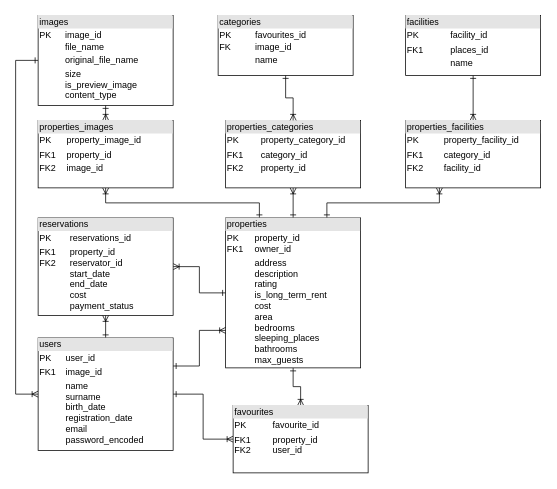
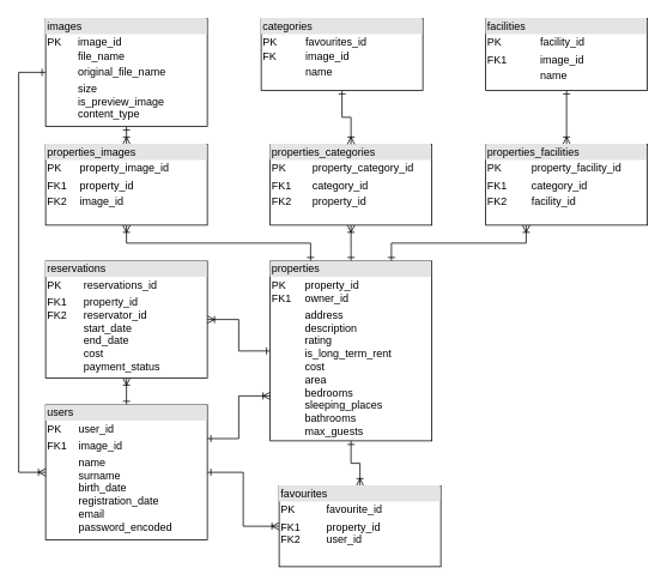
  <mxCell id="0" />
  <mxCell id="1" parent="0" />
  <mxCell id="2" style="edgeStyle=orthogonalEdgeStyle;rounded=0;orthogonalLoop=1;jettySize=auto;html=1;exitX=0.5;exitY=1;exitDx=0;exitDy=0;entryX=0.5;entryY=0;entryDx=0;entryDy=0;strokeColor=default;align=center;verticalAlign=middle;fontFamily=Helvetica;fontSize=11;fontColor=default;labelBackgroundColor=default;startArrow=ERone;startFill=0;endArrow=ERoneToMany;endFill=0;" edge="1" parent="1" source="7" target="18"><mxGeometry relative="1" as="geometry" /></mxCell>
  <mxCell id="3" style="edgeStyle=orthogonalEdgeStyle;rounded=0;orthogonalLoop=1;jettySize=auto;html=1;exitX=0;exitY=0.5;exitDx=0;exitDy=0;entryX=1;entryY=0.5;entryDx=0;entryDy=0;strokeColor=default;align=center;verticalAlign=middle;fontFamily=Helvetica;fontSize=11;fontColor=default;labelBackgroundColor=default;startArrow=ERone;startFill=0;endArrow=ERoneToMany;endFill=0;" edge="1" parent="1" source="7" target="22"><mxGeometry relative="1" as="geometry" /></mxCell>
  <mxCell id="4" style="edgeStyle=orthogonalEdgeStyle;rounded=0;orthogonalLoop=1;jettySize=auto;html=1;exitX=0.5;exitY=0;exitDx=0;exitDy=0;entryX=0.5;entryY=1;entryDx=0;entryDy=0;strokeColor=default;align=center;verticalAlign=middle;fontFamily=Helvetica;fontSize=11;fontColor=default;labelBackgroundColor=default;startArrow=ERone;startFill=0;endArrow=ERoneToMany;endFill=0;" edge="1" parent="1" source="7" target="17"><mxGeometry relative="1" as="geometry" /></mxCell>
  <mxCell id="5" style="edgeStyle=orthogonalEdgeStyle;rounded=0;orthogonalLoop=1;jettySize=auto;html=1;exitX=0.75;exitY=0;exitDx=0;exitDy=0;entryX=0.25;entryY=1;entryDx=0;entryDy=0;strokeColor=default;align=center;verticalAlign=middle;fontFamily=Helvetica;fontSize=11;fontColor=default;labelBackgroundColor=default;startArrow=ERone;startFill=0;endArrow=ERoneToMany;endFill=0;" edge="1" parent="1" source="7" target="23"><mxGeometry relative="1" as="geometry" /></mxCell>
  <mxCell id="6" style="edgeStyle=orthogonalEdgeStyle;rounded=0;orthogonalLoop=1;jettySize=auto;html=1;exitX=0.25;exitY=0;exitDx=0;exitDy=0;entryX=0.5;entryY=1;entryDx=0;entryDy=0;strokeColor=default;align=center;verticalAlign=middle;fontFamily=Helvetica;fontSize=11;fontColor=default;labelBackgroundColor=default;startArrow=ERone;startFill=0;endArrow=ERoneToMany;endFill=0;" edge="1" parent="1" source="7" target="19"><mxGeometry relative="1" as="geometry" /></mxCell>
  <mxCell id="7" value="&lt;div style=&quot;box-sizing: border-box; width: 100%; background: rgb(228, 228, 228); padding: 2px;&quot;&gt;properties&lt;/div&gt;&lt;table style=&quot;width:100%;font-size:1em;&quot; cellpadding=&quot;2&quot; cellspacing=&quot;0&quot;&gt;&lt;tbody&gt;&lt;tr&gt;&lt;td&gt;PK&lt;br&gt;FK1&lt;/td&gt;&lt;td&gt;property_id&lt;br&gt;owner_id&lt;/td&gt;&lt;/tr&gt;&lt;tr&gt;&lt;td&gt;&lt;br&gt;&lt;/td&gt;&lt;td&gt;address&lt;br&gt;description&lt;br&gt;rating&lt;br&gt;is_long_term_rent&lt;br&gt;cost&lt;br&gt;area&lt;br&gt;bedrooms&lt;br&gt;sleeping_places&lt;br&gt;bathrooms&lt;br&gt;max_guests&lt;/td&gt;&lt;/tr&gt;&lt;/tbody&gt;&lt;/table&gt;" style="verticalAlign=top;align=left;overflow=fill;html=1;whiteSpace=wrap;" vertex="1" parent="1"><mxGeometry x="300" y="290" width="180" height="200" as="geometry" /></mxCell>
  <mxCell id="8" style="edgeStyle=orthogonalEdgeStyle;rounded=0;orthogonalLoop=1;jettySize=auto;html=1;exitX=0.5;exitY=1;exitDx=0;exitDy=0;entryX=0.5;entryY=0;entryDx=0;entryDy=0;strokeColor=default;align=center;verticalAlign=middle;fontFamily=Helvetica;fontSize=11;fontColor=default;labelBackgroundColor=default;startArrow=ERone;startFill=0;endArrow=ERoneToMany;endFill=0;" edge="1" parent="1" source="9" target="23"><mxGeometry relative="1" as="geometry" /></mxCell>
- <mxCell id="9" value="&lt;div style=&quot;box-sizing: border-box; width: 100%; background: rgb(228, 228, 228); padding: 2px;&quot;&gt;facilities&lt;/div&gt;&lt;table style=&quot;width:100%;font-size:1em;&quot; cellpadding=&quot;2&quot; cellspacing=&quot;0&quot;&gt;&lt;tbody&gt;&lt;tr&gt;&lt;td&gt;PK&lt;/td&gt;&lt;td&gt;facility_id&lt;br&gt;&lt;/td&gt;&lt;/tr&gt;&lt;tr&gt;&lt;td&gt;FK1&lt;/td&gt;&lt;td&gt;places_id&lt;/td&gt;&lt;/tr&gt;&lt;tr&gt;&lt;td&gt;&lt;/td&gt;&lt;td&gt;name&lt;/td&gt;&lt;/tr&gt;&lt;/tbody&gt;&lt;/table&gt;" style="verticalAlign=top;align=left;overflow=fill;html=1;whiteSpace=wrap;" vertex="1" parent="1"><mxGeometry x="540" y="20" width="180" height="80" as="geometry" /></mxCell>
+ <mxCell id="9" value="&lt;div style=&quot;box-sizing: border-box; width: 100%; background: rgb(228, 228, 228); padding: 2px;&quot;&gt;facilities&lt;/div&gt;&lt;table style=&quot;width:100%;font-size:1em;&quot; cellpadding=&quot;2&quot; cellspacing=&quot;0&quot;&gt;&lt;tbody&gt;&lt;tr&gt;&lt;td&gt;PK&lt;/td&gt;&lt;td&gt;facility_id&lt;br&gt;&lt;/td&gt;&lt;/tr&gt;&lt;tr&gt;&lt;td&gt;FK1&lt;/td&gt;&lt;td&gt;image_id&lt;/td&gt;&lt;/tr&gt;&lt;tr&gt;&lt;td&gt;&lt;/td&gt;&lt;td&gt;name&lt;/td&gt;&lt;/tr&gt;&lt;/tbody&gt;&lt;/table&gt;" style="verticalAlign=top;align=left;overflow=fill;html=1;whiteSpace=wrap;" vertex="1" parent="1"><mxGeometry x="540" y="20" width="180" height="80" as="geometry" /></mxCell>
  <mxCell id="10" style="edgeStyle=orthogonalEdgeStyle;rounded=0;orthogonalLoop=1;jettySize=auto;html=1;exitX=1;exitY=0.5;exitDx=0;exitDy=0;entryX=0;entryY=0.5;entryDx=0;entryDy=0;strokeColor=default;align=center;verticalAlign=middle;fontFamily=Helvetica;fontSize=11;fontColor=default;labelBackgroundColor=default;startArrow=ERone;startFill=0;endArrow=ERoneToMany;endFill=0;" edge="1" parent="1" source="13" target="18"><mxGeometry relative="1" as="geometry" /></mxCell>
  <mxCell id="11" style="edgeStyle=orthogonalEdgeStyle;rounded=0;orthogonalLoop=1;jettySize=auto;html=1;exitX=0.5;exitY=0;exitDx=0;exitDy=0;entryX=0.5;entryY=1;entryDx=0;entryDy=0;strokeColor=default;align=center;verticalAlign=middle;fontFamily=Helvetica;fontSize=11;fontColor=default;labelBackgroundColor=default;startArrow=ERone;startFill=0;endArrow=ERoneToMany;endFill=0;" edge="1" parent="1" source="13" target="22"><mxGeometry relative="1" as="geometry" /></mxCell>
  <mxCell id="12" style="edgeStyle=orthogonalEdgeStyle;rounded=0;orthogonalLoop=1;jettySize=auto;html=1;exitX=1;exitY=0.25;exitDx=0;exitDy=0;entryX=0;entryY=0.75;entryDx=0;entryDy=0;strokeColor=default;align=center;verticalAlign=middle;fontFamily=Helvetica;fontSize=11;fontColor=default;labelBackgroundColor=default;startArrow=ERone;startFill=0;endArrow=ERoneToMany;endFill=0;" edge="1" parent="1" source="13" target="7"><mxGeometry relative="1" as="geometry" /></mxCell>
  <mxCell id="13" value="&lt;div style=&quot;box-sizing: border-box; width: 100%; background: rgb(228, 228, 228); padding: 2px;&quot;&gt;users&lt;/div&gt;&lt;table style=&quot;width:100%;font-size:1em;&quot; cellpadding=&quot;2&quot; cellspacing=&quot;0&quot;&gt;&lt;tbody&gt;&lt;tr&gt;&lt;td&gt;PK&lt;/td&gt;&lt;td&gt;user_id&lt;/td&gt;&lt;/tr&gt;&lt;tr&gt;&lt;td&gt;FK1&lt;/td&gt;&lt;td&gt;image_id&lt;/td&gt;&lt;/tr&gt;&lt;tr&gt;&lt;td&gt;&lt;/td&gt;&lt;td&gt;name&lt;br&gt;surname&lt;br&gt;birth_date&lt;br&gt;registration_date&lt;br&gt;email&lt;br&gt;password_encoded&lt;br&gt;&lt;br&gt;&lt;/td&gt;&lt;/tr&gt;&lt;/tbody&gt;&lt;/table&gt;" style="verticalAlign=top;align=left;overflow=fill;html=1;whiteSpace=wrap;" vertex="1" parent="1"><mxGeometry x="50" y="450" width="180" height="150" as="geometry" /></mxCell>
  <mxCell id="14" style="edgeStyle=orthogonalEdgeStyle;rounded=0;orthogonalLoop=1;jettySize=auto;html=1;exitX=0.5;exitY=1;exitDx=0;exitDy=0;entryX=0.5;entryY=0;entryDx=0;entryDy=0;strokeColor=default;align=center;verticalAlign=middle;fontFamily=Helvetica;fontSize=11;fontColor=default;labelBackgroundColor=default;startArrow=ERone;startFill=0;endArrow=ERoneToMany;endFill=0;" edge="1" parent="1" source="16" target="19"><mxGeometry relative="1" as="geometry" /></mxCell>
  <mxCell id="15" style="edgeStyle=orthogonalEdgeStyle;rounded=0;orthogonalLoop=1;jettySize=auto;html=1;exitX=0;exitY=0.5;exitDx=0;exitDy=0;entryX=0;entryY=0.5;entryDx=0;entryDy=0;strokeColor=default;align=center;verticalAlign=middle;fontFamily=Helvetica;fontSize=11;fontColor=default;labelBackgroundColor=default;startArrow=ERone;startFill=0;endArrow=ERoneToMany;endFill=0;" edge="1" parent="1" source="16" target="13"><mxGeometry relative="1" as="geometry"><Array as="points"><mxPoint x="20" y="80" /><mxPoint x="20" y="525" /></Array></mxGeometry></mxCell>
  <mxCell id="16" value="&lt;div style=&quot;box-sizing: border-box; width: 100%; background: rgb(228, 228, 228); padding: 2px;&quot;&gt;images&lt;/div&gt;&lt;table style=&quot;width:100%;font-size:1em;&quot; cellpadding=&quot;2&quot; cellspacing=&quot;0&quot;&gt;&lt;tbody&gt;&lt;tr&gt;&lt;td&gt;PK&lt;br&gt;&amp;nbsp; &amp;nbsp; &amp;nbsp;&amp;nbsp;&lt;/td&gt;&lt;td&gt;image_id&lt;br&gt;file_name&lt;/td&gt;&lt;/tr&gt;&lt;tr&gt;&lt;td&gt;&lt;/td&gt;&lt;td&gt;original_file_name&lt;/td&gt;&lt;/tr&gt;&lt;tr&gt;&lt;td&gt;&lt;/td&gt;&lt;td&gt;size&lt;br&gt;is_preview_image&lt;br&gt;content_type&lt;/td&gt;&lt;/tr&gt;&lt;/tbody&gt;&lt;/table&gt;" style="verticalAlign=top;align=left;overflow=fill;html=1;whiteSpace=wrap;" vertex="1" parent="1"><mxGeometry x="50" y="20" width="180" height="120" as="geometry" /></mxCell>
  <mxCell id="17" value="&lt;div style=&quot;box-sizing: border-box; width: 100%; background: rgb(228, 228, 228); padding: 2px;&quot;&gt;properties_c&lt;span style=&quot;background-color: light-dark(rgb(228, 228, 228), rgb(41, 41, 41)); color: light-dark(rgb(0, 0, 0), rgb(255, 255, 255));&quot;&gt;ategories&lt;/span&gt;&lt;/div&gt;&lt;table style=&quot;width:100%;font-size:1em;&quot; cellpadding=&quot;2&quot; cellspacing=&quot;0&quot;&gt;&lt;tbody&gt;&lt;tr&gt;&lt;td&gt;PK&lt;/td&gt;&lt;td&gt;property_category_id&lt;br&gt;&lt;/td&gt;&lt;/tr&gt;&lt;tr&gt;&lt;td&gt;FK1&lt;/td&gt;&lt;td&gt;category_id&lt;/td&gt;&lt;/tr&gt;&lt;tr&gt;&lt;td&gt;FK2&amp;nbsp; &amp;nbsp;&amp;nbsp;&lt;/td&gt;&lt;td&gt;property_id&lt;/td&gt;&lt;/tr&gt;&lt;/tbody&gt;&lt;/table&gt;" style="verticalAlign=top;align=left;overflow=fill;html=1;whiteSpace=wrap;" vertex="1" parent="1"><mxGeometry x="300" y="160" width="180" height="90" as="geometry" /></mxCell>
  <mxCell id="18" value="&lt;div style=&quot;box-sizing: border-box; width: 100%; background: rgb(228, 228, 228); padding: 2px;&quot;&gt;favourites&lt;/div&gt;&lt;table style=&quot;width:100%;font-size:1em;&quot; cellpadding=&quot;2&quot; cellspacing=&quot;0&quot;&gt;&lt;tbody&gt;&lt;tr&gt;&lt;td&gt;PK&lt;/td&gt;&lt;td&gt;favourite_id&lt;/td&gt;&lt;/tr&gt;&lt;tr&gt;&lt;td&gt;FK1&lt;br&gt;FK2&lt;/td&gt;&lt;td&gt;property_id&lt;br&gt;user_id&lt;/td&gt;&lt;/tr&gt;&lt;/tbody&gt;&lt;/table&gt;" style="verticalAlign=top;align=left;overflow=fill;html=1;whiteSpace=wrap;" vertex="1" parent="1"><mxGeometry x="310" y="540" width="180" height="90" as="geometry" /></mxCell>
  <mxCell id="19" value="&lt;div style=&quot;box-sizing: border-box; width: 100%; background: rgb(228, 228, 228); padding: 2px;&quot;&gt;properties_images&lt;/div&gt;&lt;table style=&quot;width:100%;font-size:1em;&quot; cellpadding=&quot;2&quot; cellspacing=&quot;0&quot;&gt;&lt;tbody&gt;&lt;tr&gt;&lt;td&gt;PK&lt;/td&gt;&lt;td&gt;property_image_id&lt;/td&gt;&lt;/tr&gt;&lt;tr&gt;&lt;td&gt;FK1&lt;/td&gt;&lt;td&gt;property_id&lt;/td&gt;&lt;/tr&gt;&lt;tr&gt;&lt;td&gt;FK2&lt;/td&gt;&lt;td&gt;image_id&lt;br&gt;&lt;/td&gt;&lt;/tr&gt;&lt;/tbody&gt;&lt;/table&gt;" style="verticalAlign=top;align=left;overflow=fill;html=1;whiteSpace=wrap;" vertex="1" parent="1"><mxGeometry x="50" y="160" width="180" height="90" as="geometry" /></mxCell>
  <mxCell id="20" style="edgeStyle=orthogonalEdgeStyle;rounded=0;orthogonalLoop=1;jettySize=auto;html=1;exitX=0.5;exitY=1;exitDx=0;exitDy=0;entryX=0.5;entryY=0;entryDx=0;entryDy=0;strokeColor=default;align=center;verticalAlign=middle;fontFamily=Helvetica;fontSize=11;fontColor=default;labelBackgroundColor=default;startArrow=ERone;startFill=0;endArrow=ERoneToMany;endFill=0;" edge="1" parent="1" source="21" target="17"><mxGeometry relative="1" as="geometry" /></mxCell>
  <mxCell id="21" value="&lt;div style=&quot;box-sizing: border-box; width: 100%; background: rgb(228, 228, 228); padding: 2px;&quot;&gt;categories&lt;/div&gt;&lt;table style=&quot;width:100%;font-size:1em;&quot; cellpadding=&quot;2&quot; cellspacing=&quot;0&quot;&gt;&lt;tbody&gt;&lt;tr&gt;&lt;td&gt;PK&lt;br&gt;FK&amp;nbsp;&amp;nbsp;&lt;/td&gt;&lt;td&gt;favourites_id&lt;br&gt;image_id&lt;/td&gt;&lt;/tr&gt;&lt;tr&gt;&lt;td&gt;&lt;/td&gt;&lt;td&gt;name&lt;/td&gt;&lt;/tr&gt;&lt;tr&gt;&lt;td&gt;&lt;/td&gt;&lt;td&gt;&lt;br&gt;&lt;/td&gt;&lt;/tr&gt;&lt;/tbody&gt;&lt;/table&gt;" style="verticalAlign=top;align=left;overflow=fill;html=1;whiteSpace=wrap;" vertex="1" parent="1"><mxGeometry x="290" y="20" width="180" height="80" as="geometry" /></mxCell>
  <mxCell id="22" value="&lt;div style=&quot;box-sizing: border-box; width: 100%; background: rgb(228, 228, 228); padding: 2px;&quot;&gt;reservations&lt;/div&gt;&lt;table style=&quot;width:100%;font-size:1em;&quot; cellpadding=&quot;2&quot; cellspacing=&quot;0&quot;&gt;&lt;tbody&gt;&lt;tr&gt;&lt;td&gt;PK&lt;/td&gt;&lt;td&gt;reservations_id&lt;br&gt;&lt;/td&gt;&lt;/tr&gt;&lt;tr&gt;&lt;td&gt;FK1&lt;br&gt;FK2&lt;br&gt;&lt;br&gt;&lt;br&gt;&lt;br&gt;&lt;br&gt;&lt;/td&gt;&lt;td&gt;property_id&lt;br&gt;reservator_id&lt;br&gt;start_date&lt;br&gt;end_date&lt;br&gt;cost&lt;br&gt;payment_status&lt;/td&gt;&lt;/tr&gt;&lt;/tbody&gt;&lt;/table&gt;" style="verticalAlign=top;align=left;overflow=fill;html=1;whiteSpace=wrap;" vertex="1" parent="1"><mxGeometry x="50" y="290" width="180" height="130" as="geometry" /></mxCell>
  <mxCell id="23" value="&lt;div style=&quot;box-sizing: border-box; width: 100%; background: rgb(228, 228, 228); padding: 2px;&quot;&gt;properties_facilities&lt;/div&gt;&lt;table style=&quot;width:100%;font-size:1em;&quot; cellpadding=&quot;2&quot; cellspacing=&quot;0&quot;&gt;&lt;tbody&gt;&lt;tr&gt;&lt;td&gt;PK&lt;/td&gt;&lt;td&gt;property_facility_id&lt;br&gt;&lt;/td&gt;&lt;/tr&gt;&lt;tr&gt;&lt;td&gt;FK1&lt;/td&gt;&lt;td&gt;category_id&lt;/td&gt;&lt;/tr&gt;&lt;tr&gt;&lt;td&gt;FK2&amp;nbsp; &amp;nbsp;&amp;nbsp;&lt;/td&gt;&lt;td&gt;facility_id&lt;/td&gt;&lt;/tr&gt;&lt;/tbody&gt;&lt;/table&gt;" style="verticalAlign=top;align=left;overflow=fill;html=1;whiteSpace=wrap;" vertex="1" parent="1"><mxGeometry x="540" y="160" width="180" height="90" as="geometry" /></mxCell>
